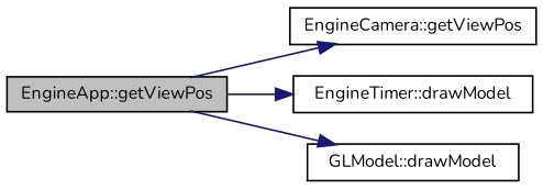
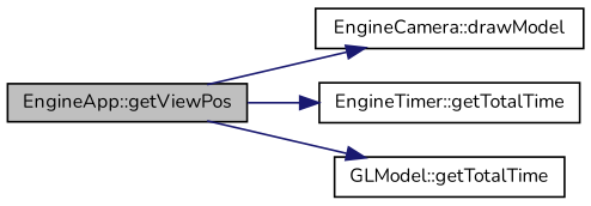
  digraph {
    fontname=Nunito
    rankdir=LR
    node [color=black fillcolor=white fontname=Nunito fontsize=10 shape=record style=filled]
    edge [color=midnightblue fontname=Nunito fontsize=10 labelfontname=Helvetica labelfontsize=10 style=solid]
    n1 [fillcolor=grey75 fontcolor=black height=0.2 label="EngineApp::getViewPos" width=0.4]
-   n2 [height=0.2 label="EngineCamera::getViewPos" width=0.4]
-   n3 [height=0.2 label="EngineTimer::drawModel" width=0.4]
-   n4 [height=0.2 label="GLModel::drawModel" width=0.4]
+   n2 [height=0.2 label="EngineCamera::drawModel" width=0.4]
+   n3 [height=0.2 label="EngineTimer::getTotalTime" width=0.4]
+   n4 [height=0.2 label="GLModel::getTotalTime" width=0.4]
    n1 -> n2
    n1 -> n3
    n1 -> n4
  }
